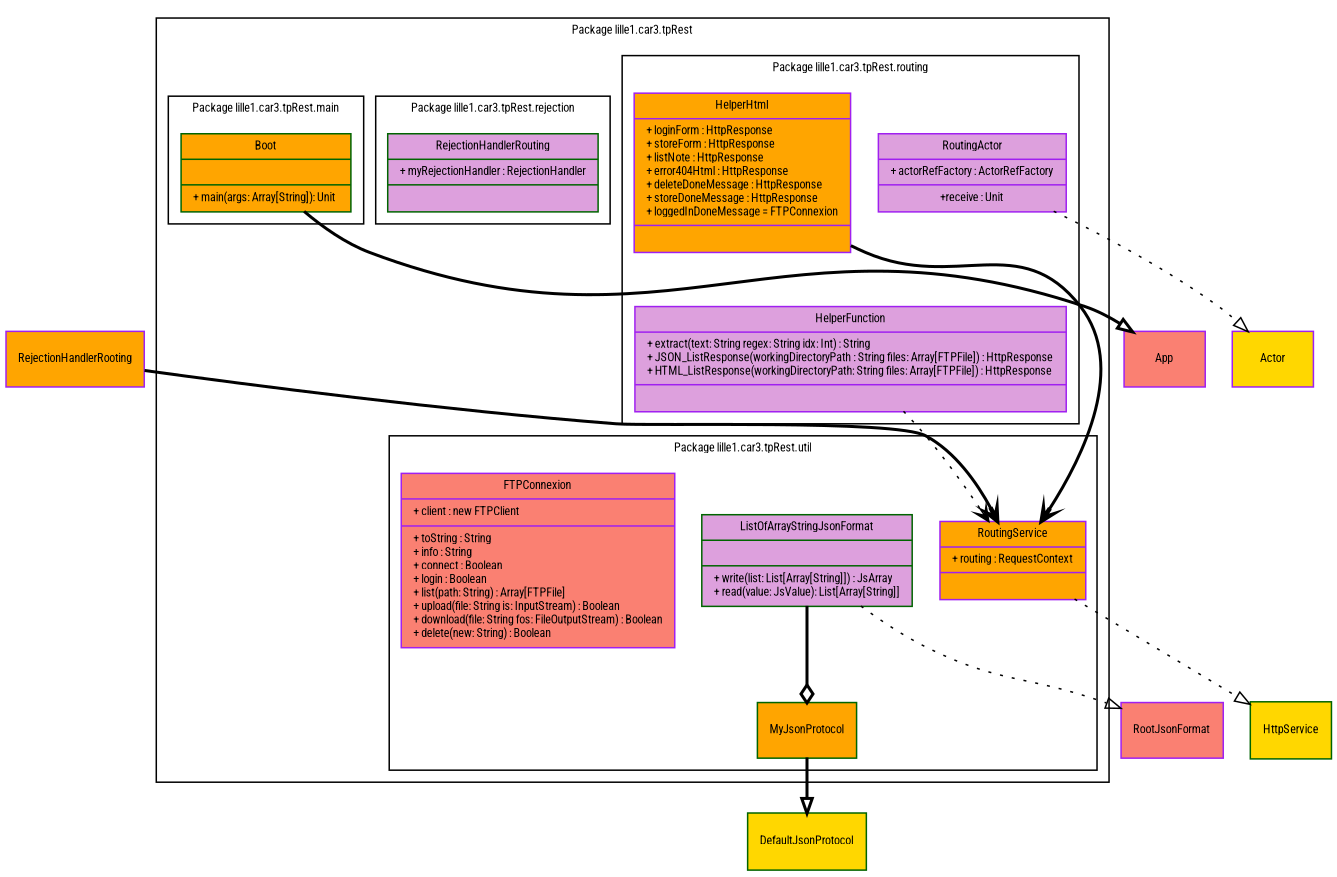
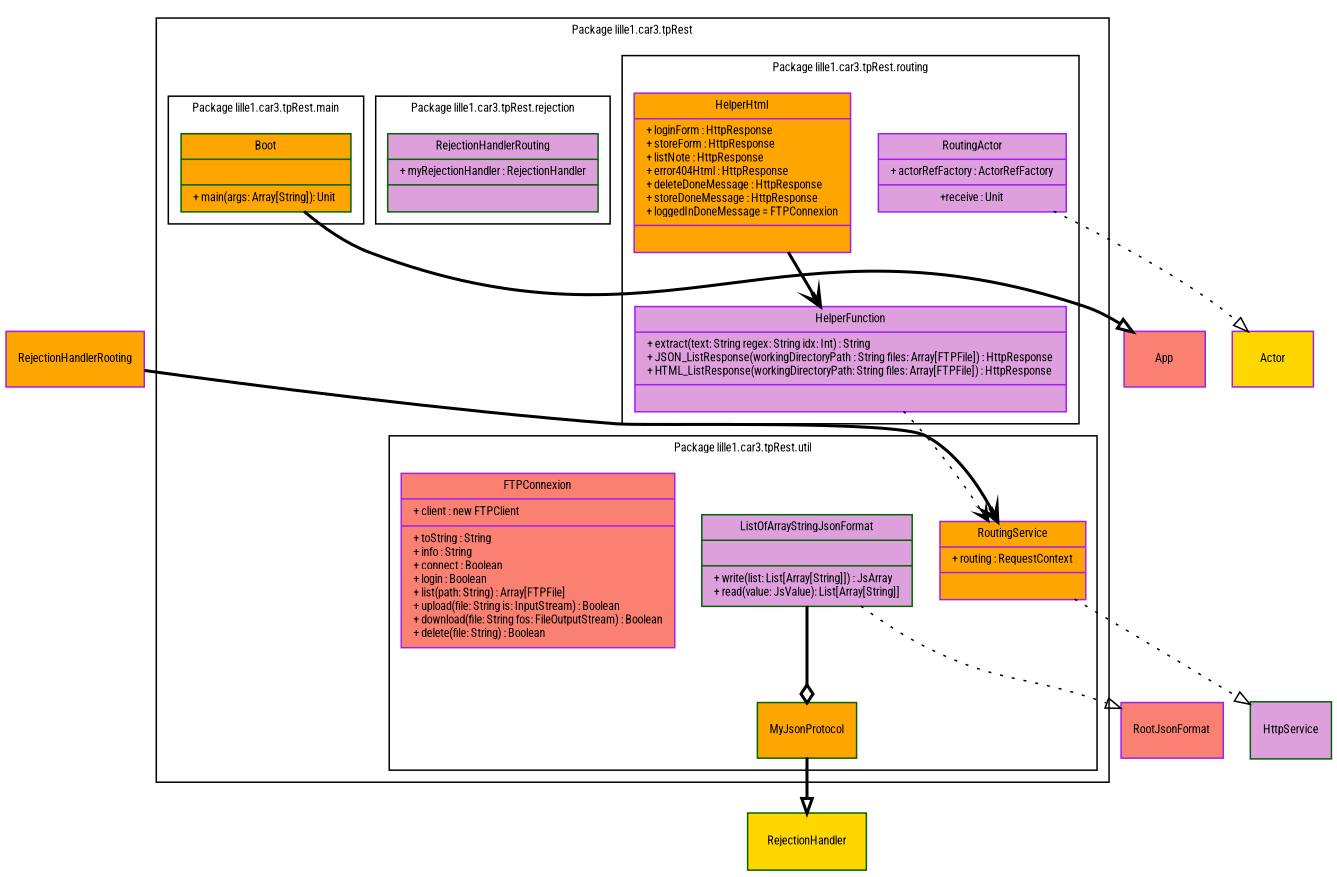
  digraph {
    fontname="Roboto Condensed"
    fontsize=8
    node [color=purple fillcolor=orange fontname="Roboto Condensed" fontsize=8 shape=record style=filled]
    edge [arrowhead=empty fontname="Roboto Condensed" style=bold]
    n1 [fillcolor=plum label="{HelperFunction|+ extract(text: String regex: String idx: Int) : String\l+ JSON_ListResponse(workingDirectoryPath : String files: Array[FTPFile]) : HttpResponse\l+ HTML_ListResponse(workingDirectoryPath: String files: Array[FTPFile]) : HttpResponse\l|}"]
    n2 [label="{HelperHtml|+ loginForm : HttpResponse\l+ storeForm : HttpResponse\l+ listNote : HttpResponse\l+ error404Html : HttpResponse\l+ deleteDoneMessage : HttpResponse\l+ storeDoneMessage : HttpResponse\l+ loggedInDoneMessage = FTPConnexion|}"]
    n3 [fillcolor=plum label="{RoutingActor|+ actorRefFactory : ActorRefFactory\l |+receive : Unit\n}"]
    MyJsonProtocol [color=darkgreen]
    n5 [color=darkgreen fillcolor=plum label="{ListOfArrayStringJsonFormat||+  write(list: List[Array[String]]) : JsArray\l+ read(value: JsValue): List[Array[String]]\l}"]
    n6 [label="{RoutingService|+ routing : RequestContext\l|}"]
-   n7 [fillcolor=salmon label="{FTPConnexion|+ client : new FTPClient\l|+ toString : String\l+ info : String\l+ connect : Boolean\l+ login : Boolean\l+ list(path: String) : Array[FTPFile]\l+ upload(file: String is: InputStream) : Boolean\l+ download(file: String fos: FileOutputStream) : Boolean\l+ delete(new: String) : Boolean\l}"]
+   n7 [fillcolor=salmon label="{FTPConnexion|+ client : new FTPClient\l|+ toString : String\l+ info : String\l+ connect : Boolean\l+ login : Boolean\l+ list(path: String) : Array[FTPFile]\l+ upload(file: String is: InputStream) : Boolean\l+ download(file: String fos: FileOutputStream) : Boolean\l+ delete(file: String) : Boolean\l}"]
    n8 [color=darkgreen fillcolor=plum label="{RejectionHandlerRouting|+ myRejectionHandler : RejectionHandler\l|}"]
    n9 [color=darkgreen label="{Boot||+  main(args: Array[String]): Unit \l}"]
    Actor [fillcolor=gold]
-   DefaultJsonProtocol [color=darkgreen fillcolor=gold]
+   DefaultJsonProtocol [color=darkgreen fillcolor=gold label=RejectionHandler]
    RootJsonFormat [fillcolor=salmon]
-   HttpService [color=darkgreen fillcolor=gold]
+   HttpService [color=darkgreen fillcolor=plum]
    App [fillcolor=salmon]
    RejectionHandlerRooting
    subgraph cluster_1 {
      label="Package lille1.car3.tpRest"
      subgraph cluster_2 {
        label="Package lille1.car3.tpRest.routing"
        n1
        n2
        n3
      }
      subgraph cluster_3 {
        label="Package lille1.car3.tpRest.util"
        MyJsonProtocol
        n5
        n6
        n7
      }
      subgraph cluster_4 {
        label="Package lille1.car3.tpRest.rejection"
        n8
      }
      subgraph cluster_5 {
        label="Package lille1.car3.tpRest.main"
        n9
      }
    }
    n1 -> n6 [arrowhead=vee style=dotted]
-   n2 -> n6 [arrowhead=vee]
+   n2 -> n1 [arrowhead=vee]
    n3 -> Actor [style=dotted]
    MyJsonProtocol -> DefaultJsonProtocol
    n5 -> MyJsonProtocol [arrowhead=odiamond]
    n5 -> RootJsonFormat [style=dotted]
    n6 -> HttpService [style=dotted]
    n9 -> App
    RejectionHandlerRooting -> n6 [arrowhead=vee]
  }
